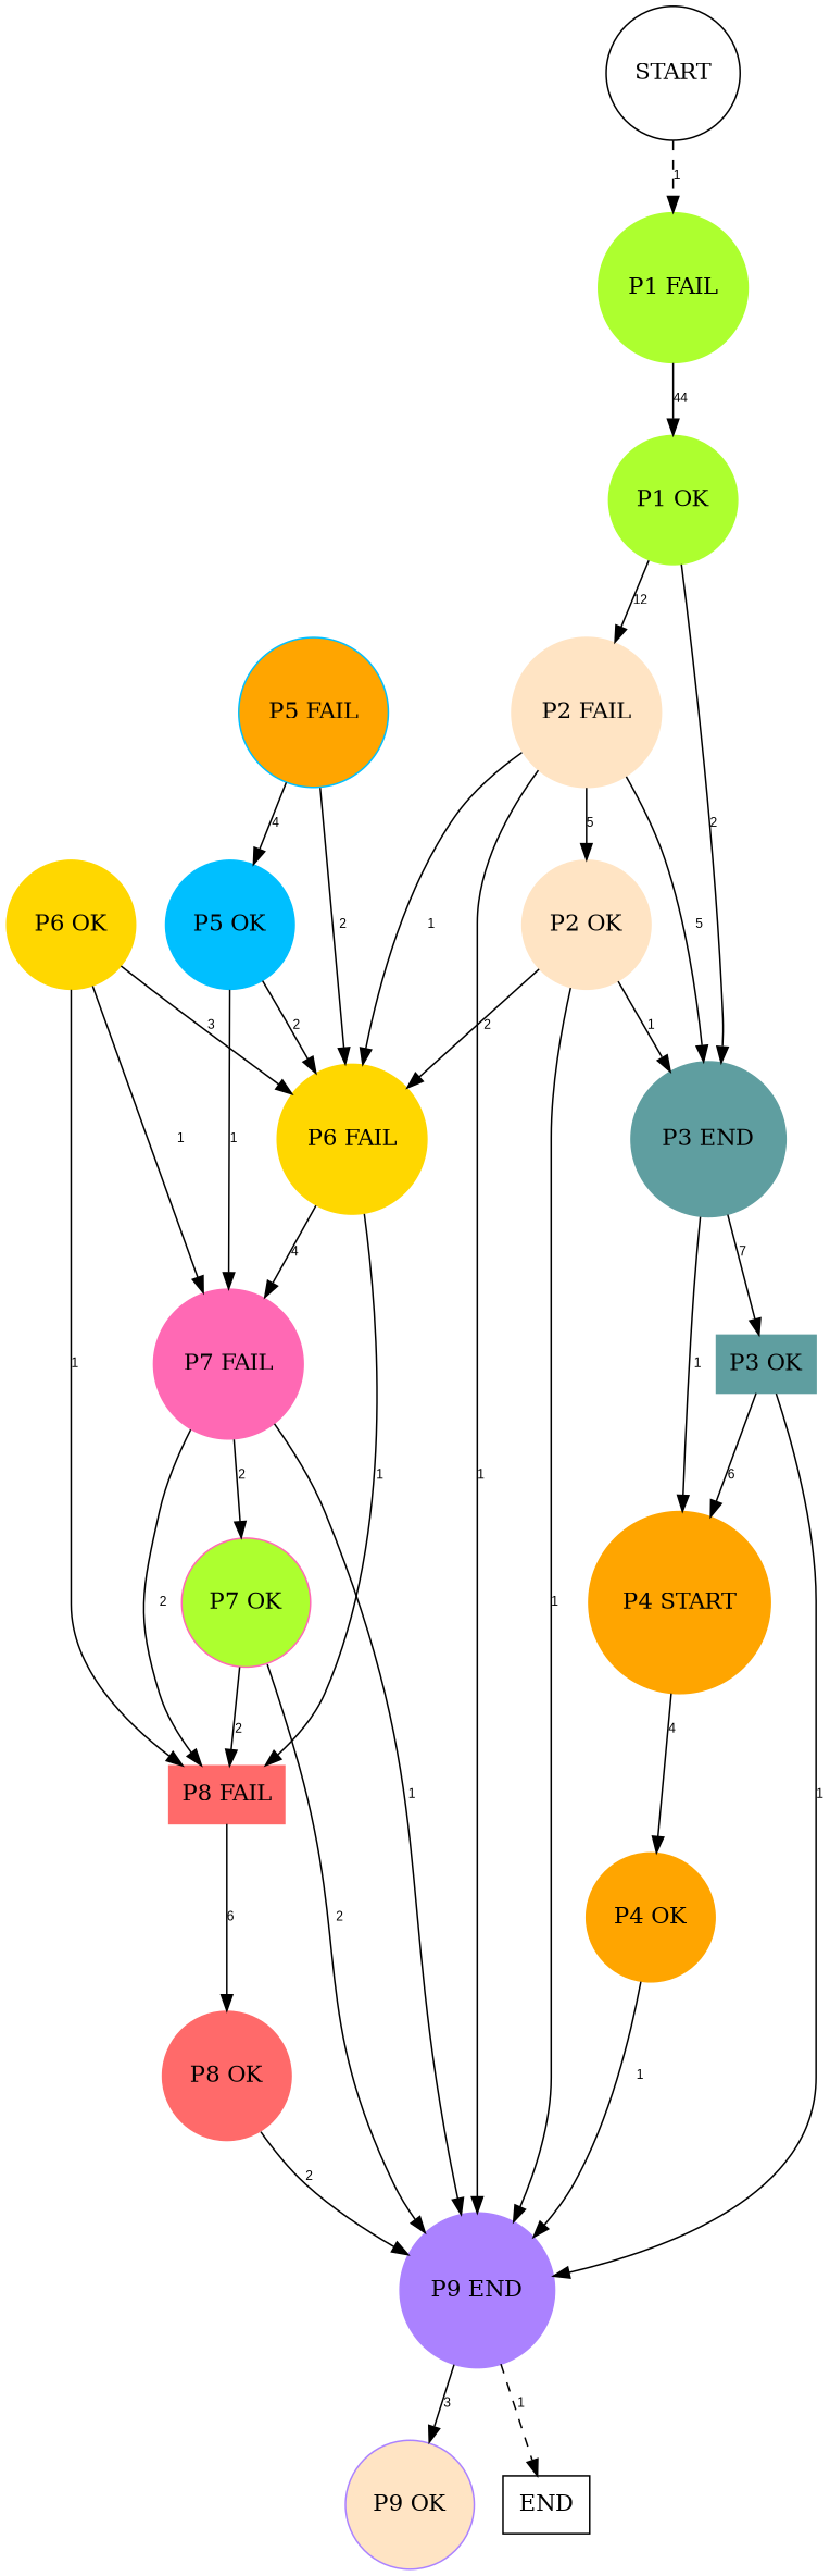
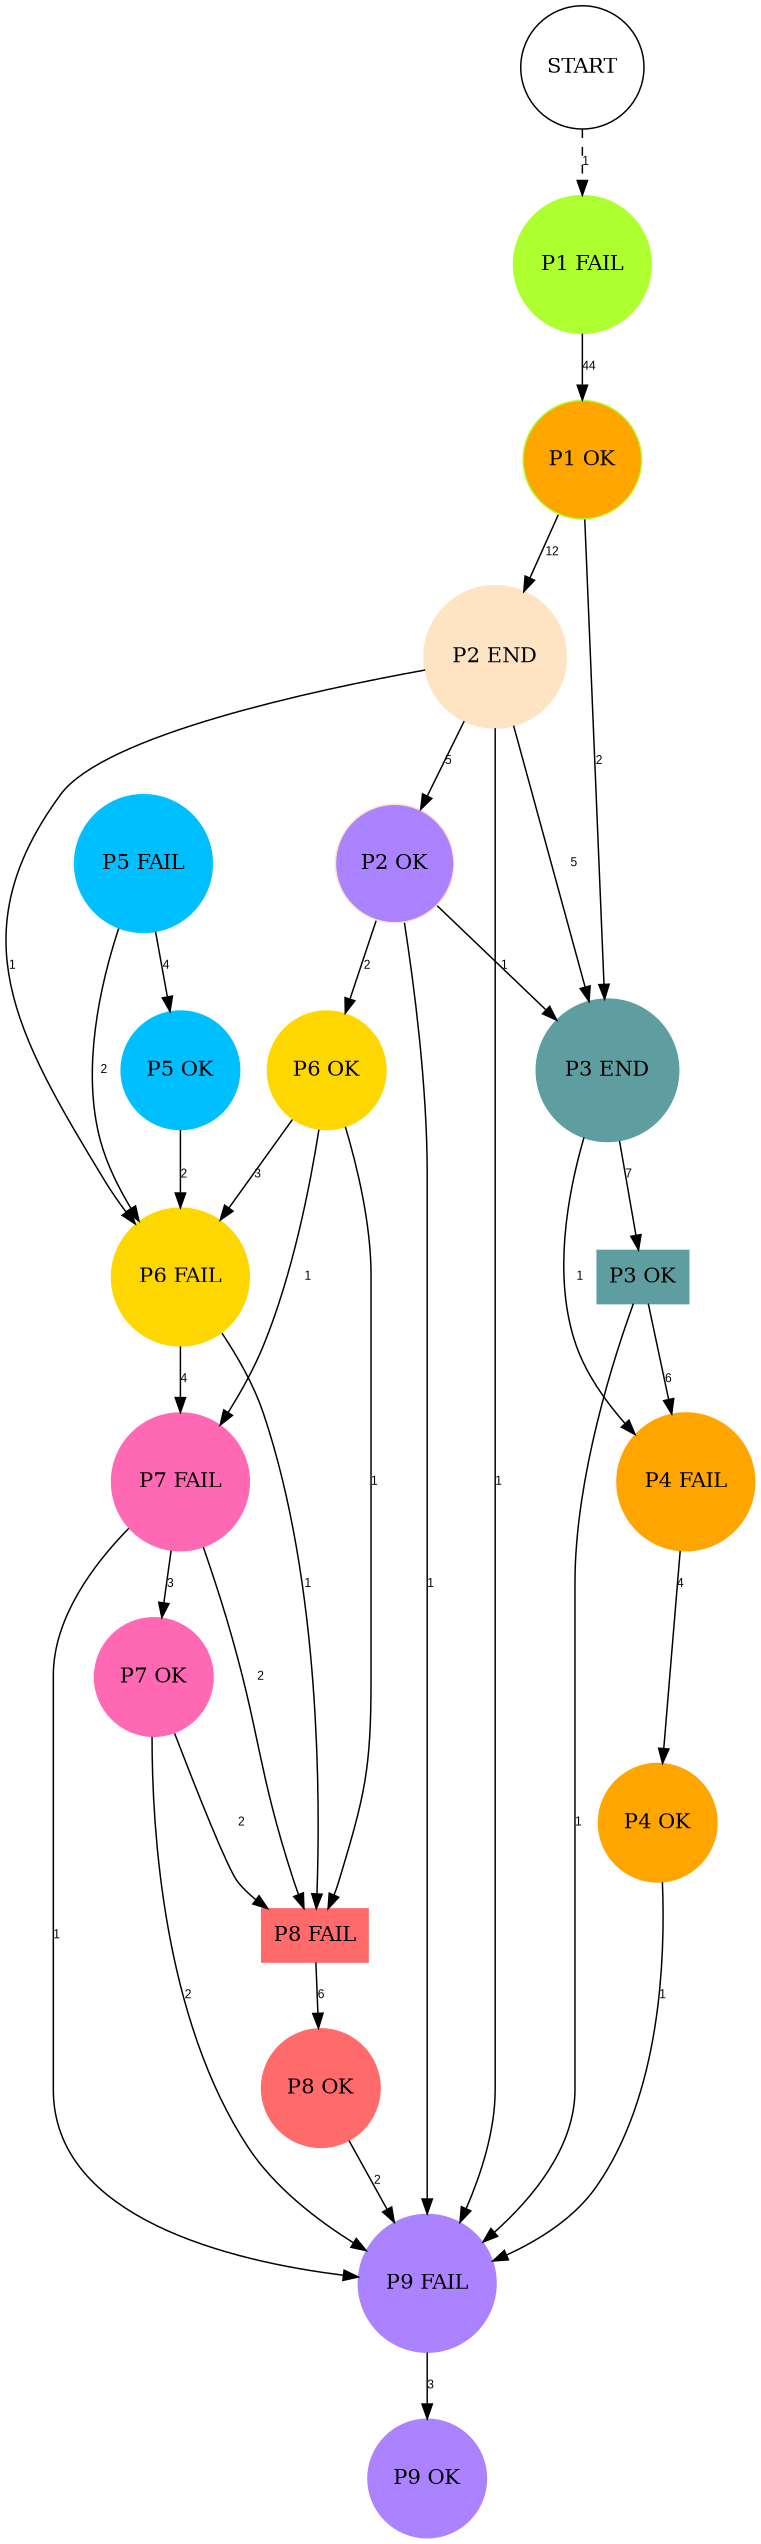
  digraph {
    node [color=greenyellow shape=circle style=filled]
    edge [fontname=Arial fontsize=8 labelfloat=false]
    "P1 FAIL"
-   "P1 OK"
-   "P2 FAIL" [color=bisque]
+   "P1 OK" [fillcolor=orange]
+   "P2 FAIL" [color=bisque label="P2 END"]
    n4 [color=cadetblue label="P3 END"]
    "P6 FAIL" [color=gold]
-   "P2 OK" [color=bisque]
-   "P9 FAIL" [color=mediumpurple1 label="P9 END"]
+   "P2 OK" [color=bisque fillcolor=mediumpurple1]
+   "P9 FAIL" [color=mediumpurple1]
    "P3 OK" [color=cadetblue shape=box]
-   "P4 FAIL" [color=orange label="P4 START"]
+   "P4 FAIL" [color=orange]
    "P7 FAIL" [color=hotpink]
    "P8 FAIL" [color=indianred1 shape=box]
-   "P9 OK" [color=mediumpurple1 fillcolor=bisque]
-   END [color=black fillcolor=white shape=box]
+   "P9 OK" [color=mediumpurple1]
    "P4 OK" [color=orange]
-   "P5 FAIL" [color=deepskyblue fillcolor=orange]
+   "P5 FAIL" [color=deepskyblue]
    "P5 OK" [color=deepskyblue]
-   "P7 OK" [color=hotpink fillcolor=greenyellow]
+   "P7 OK" [color=hotpink]
    "P8 OK" [color=indianred1]
    "P6 OK" [color=gold]
    START [color=black fillcolor=white]
    "P1 FAIL" -> "P1 OK" [label=44]
    "P1 OK" -> "P2 FAIL" [label=12]
    "P1 OK" -> n4 [label=2]
    "P2 FAIL" -> n4 [label=5]
    "P2 FAIL" -> "P6 FAIL" [label=1]
    "P2 FAIL" -> "P2 OK" [label=5]
    "P2 FAIL" -> "P9 FAIL" [label=1]
    n4 -> "P3 OK" [label=7]
    n4 -> "P4 FAIL" [label=1]
    "P6 FAIL" -> "P7 FAIL" [label=4]
    "P6 FAIL" -> "P8 FAIL" [label=1]
    "P2 OK" -> n4 [label=1]
-   "P2 OK" -> "P6 FAIL" [label=2]
+   "P2 OK" -> "P6 OK" [label=2]
    "P2 OK" -> "P9 FAIL" [label=1]
    "P9 FAIL" -> "P9 OK" [label=3]
-   "P9 FAIL" -> END [label=1 style=dashed]
    "P3 OK" -> "P9 FAIL" [label=1]
    "P3 OK" -> "P4 FAIL" [label=6]
    "P4 FAIL" -> "P4 OK" [label=4]
    "P7 FAIL" -> "P9 FAIL" [label=1]
    "P7 FAIL" -> "P8 FAIL" [label=2]
-   "P7 FAIL" -> "P7 OK" [label=2]
+   "P7 FAIL" -> "P7 OK" [label=3]
    "P8 FAIL" -> "P8 OK" [label=6]
    "P4 OK" -> "P9 FAIL" [label=1]
    "P5 FAIL" -> "P6 FAIL" [label=2]
    "P5 FAIL" -> "P5 OK" [label=4]
    "P5 OK" -> "P6 FAIL" [label=2]
-   "P5 OK" -> "P7 FAIL" [label=1]
    "P7 OK" -> "P9 FAIL" [label=2]
    "P7 OK" -> "P8 FAIL" [label=2]
    "P8 OK" -> "P9 FAIL" [label=2]
    "P6 OK" -> "P6 FAIL" [label=3]
    "P6 OK" -> "P7 FAIL" [label=1]
    "P6 OK" -> "P8 FAIL" [label=1]
    START -> "P1 FAIL" [label=1 style=dashed]
  }
